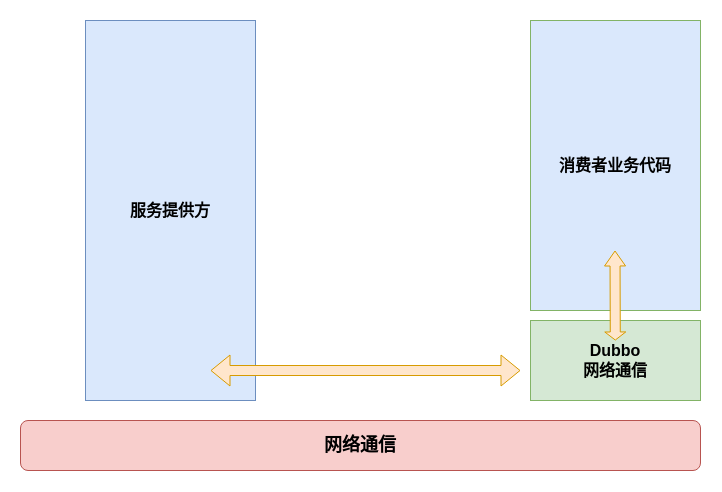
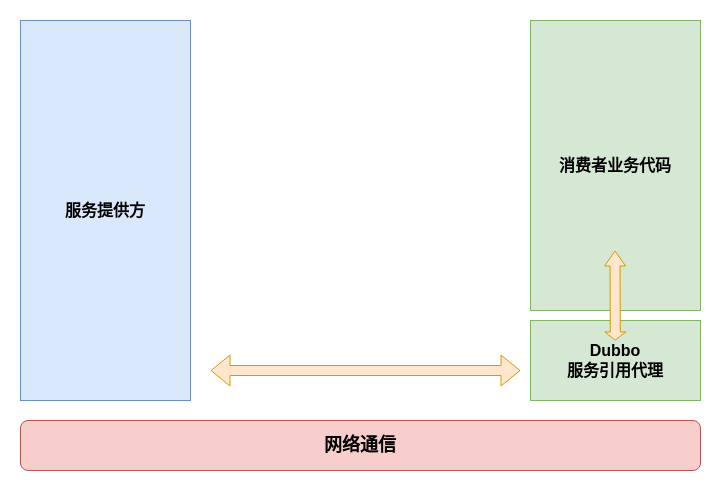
  <mxCell id="0" />
  <mxCell id="1" parent="0" />
- <mxCell id="2" value="服务提供方" style="rounded=0;whiteSpace=wrap;html=1;fillColor=#dae8fc;strokeColor=#6c8ebf;fontStyle=1;fontSize=16;" vertex="1" parent="1"><mxGeometry x="85" y="20" width="170" height="380" as="geometry" /></mxCell>
+ <mxCell id="2" value="服务提供方" style="rounded=0;whiteSpace=wrap;html=1;fillColor=#dae8fc;strokeColor=#6c8ebf;fontStyle=1;fontSize=16;" vertex="1" parent="1"><mxGeometry x="20" y="20" width="170" height="380" as="geometry" /></mxCell>
  <mxCell id="3" value="&lt;b&gt;&lt;font style=&quot;font-size: 18px;&quot;&gt;网络通信&lt;/font&gt;&lt;/b&gt;" style="whiteSpace=wrap;html=1;fillColor=#f8cecc;strokeColor=#b85450;rounded=1;" vertex="1" parent="1"><mxGeometry x="20" y="420" width="680" height="50" as="geometry" /></mxCell>
- <mxCell id="4" value="消费者业务代码" style="rounded=0;whiteSpace=wrap;html=1;fillColor=#dae8fc;strokeColor=#82b366;fontStyle=1;fontSize=16;" vertex="1" parent="1"><mxGeometry x="530" y="20" width="170" height="290" as="geometry" /></mxCell>
- <mxCell id="5" value="&lt;b style=&quot;font-size: 16px;&quot;&gt;Dubbo&lt;br&gt;网络通信&lt;/b&gt;" style="rounded=0;whiteSpace=wrap;html=1;fillColor=#d5e8d4;strokeColor=#82b366;" vertex="1" parent="1"><mxGeometry x="530" y="320" width="170" height="80" as="geometry" /></mxCell>
+ <mxCell id="4" value="消费者业务代码" style="rounded=0;whiteSpace=wrap;html=1;fillColor=#d5e8d4;strokeColor=#82b366;fontStyle=1;fontSize=16;" vertex="1" parent="1"><mxGeometry x="530" y="20" width="170" height="290" as="geometry" /></mxCell>
+ <mxCell id="5" value="&lt;b style=&quot;font-size: 16px;&quot;&gt;Dubbo&lt;br&gt;服务引用代理&lt;/b&gt;" style="rounded=0;whiteSpace=wrap;html=1;fillColor=#d5e8d4;strokeColor=#82b366;" vertex="1" parent="1"><mxGeometry x="530" y="320" width="170" height="80" as="geometry" /></mxCell>
  <mxCell id="6" value="" style="shape=flexArrow;endArrow=classic;startArrow=classic;html=1;rounded=0;fillColor=#ffe6cc;strokeColor=#d79b00;" edge="1" parent="1"><mxGeometry width="100" height="100" relative="1" as="geometry"><mxPoint x="210" y="370" as="sourcePoint" /><mxPoint x="520" y="370" as="targetPoint" /></mxGeometry></mxCell>
  <mxCell id="7" value="" style="shape=flexArrow;endArrow=classic;startArrow=classic;html=1;rounded=0;endWidth=10;endSize=4.66;startWidth=10;startSize=2.35;fillColor=#ffe6cc;strokeColor=#d79b00;" edge="1" parent="1"><mxGeometry width="100" height="100" relative="1" as="geometry"><mxPoint x="614.813" y="340.02" as="sourcePoint" /><mxPoint x="614.5" y="250" as="targetPoint" /></mxGeometry></mxCell>
